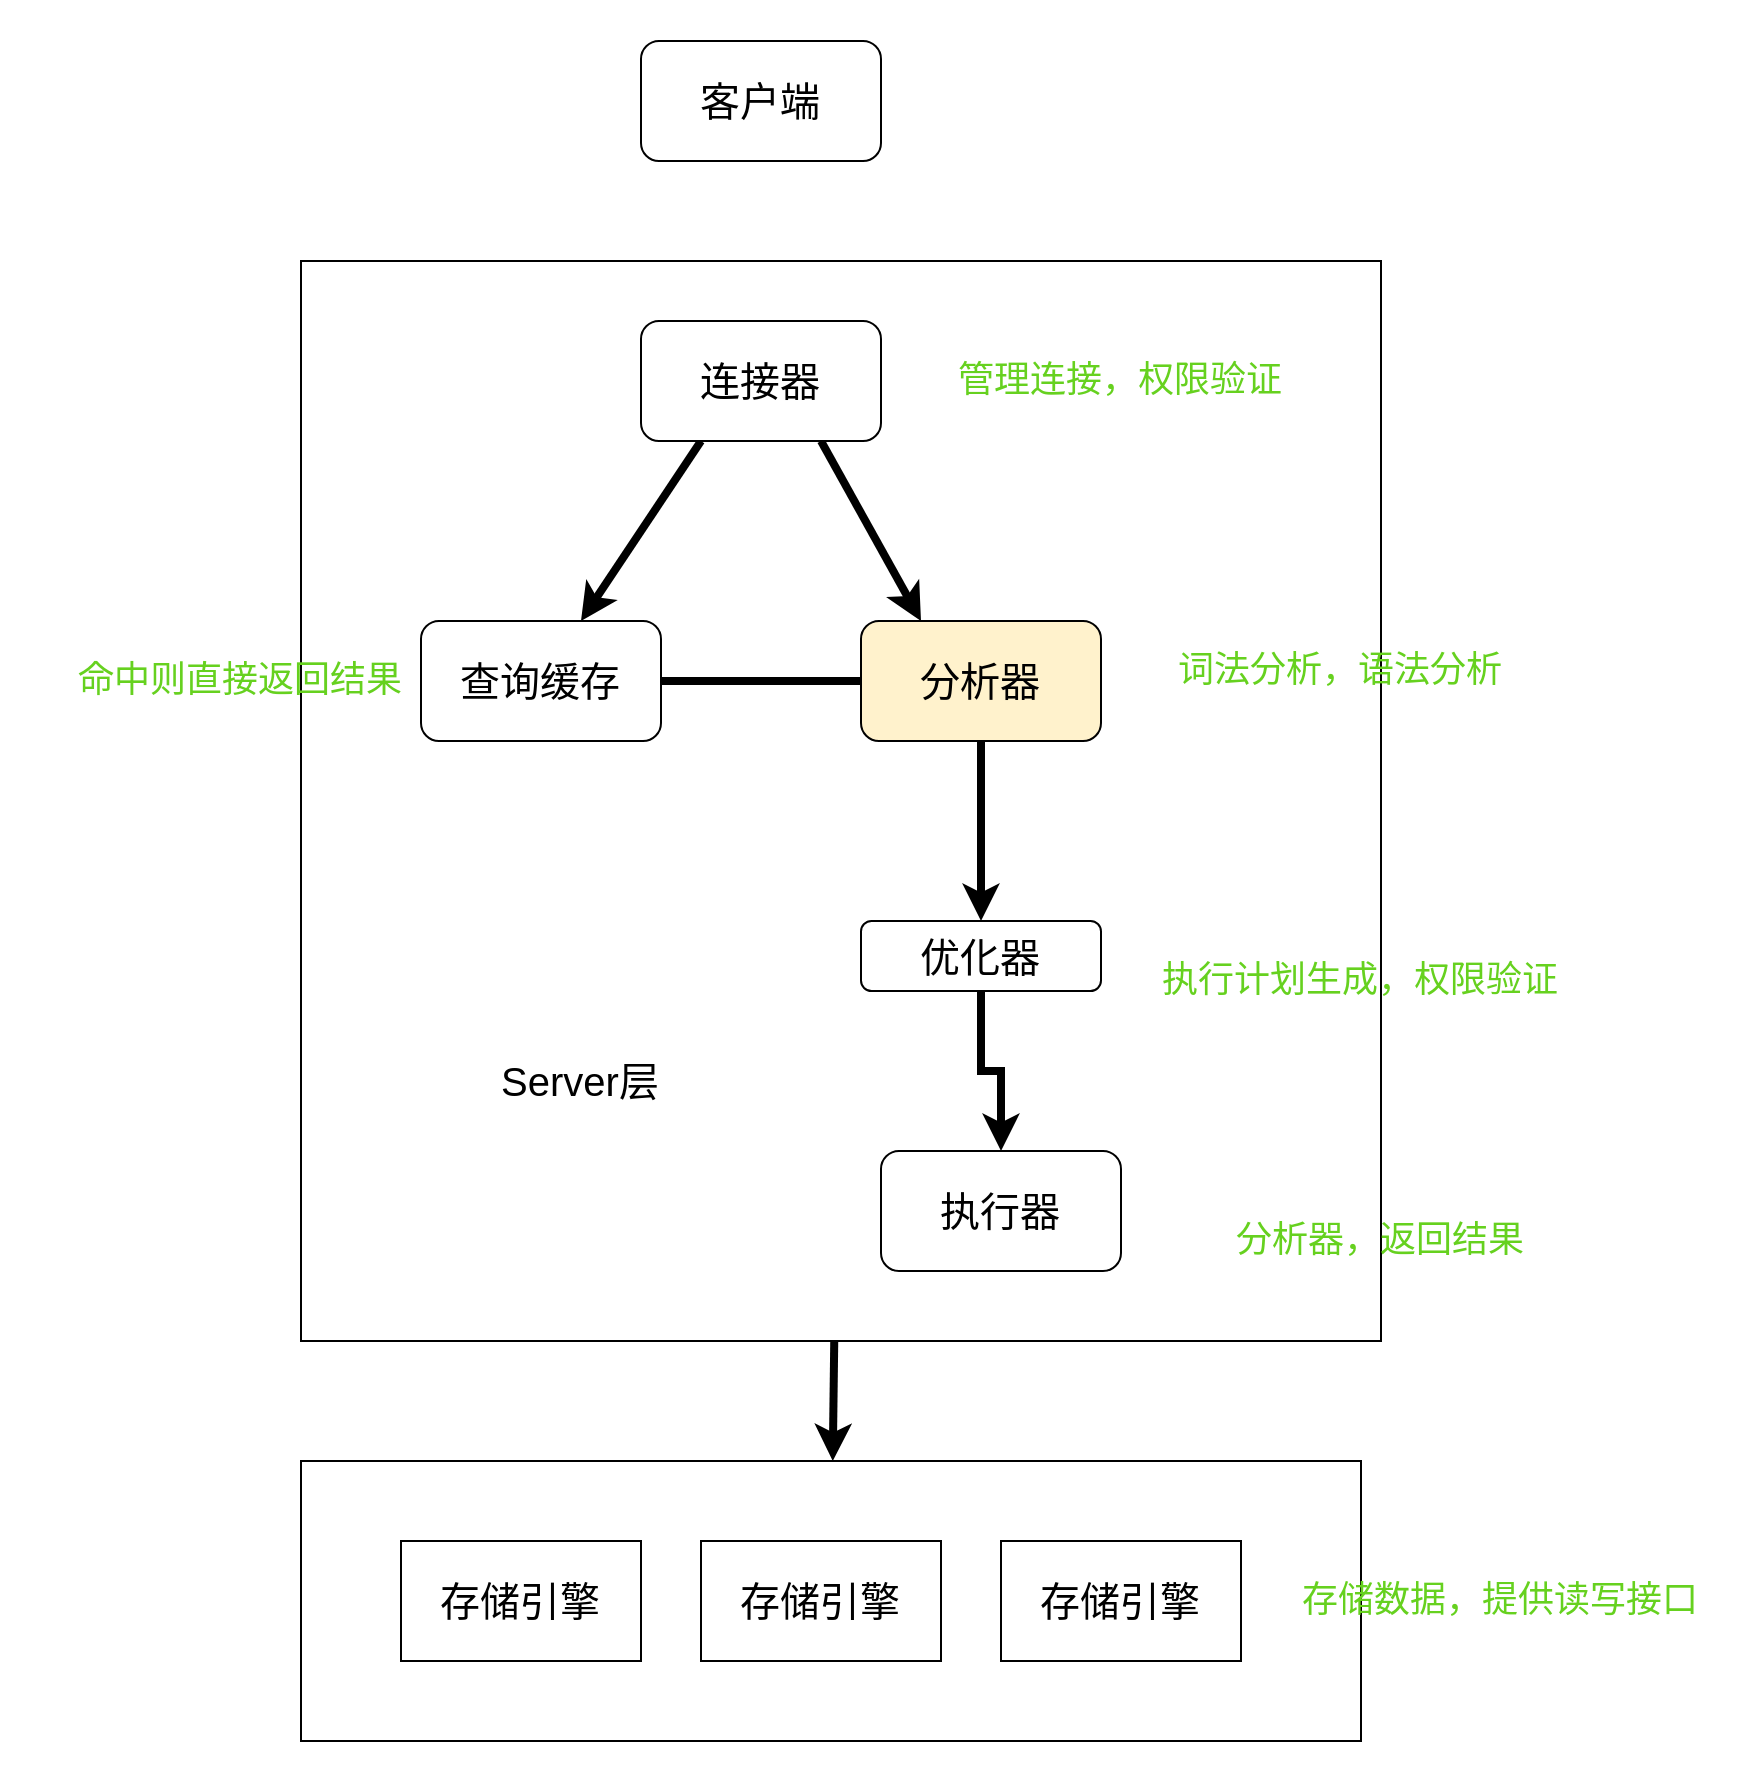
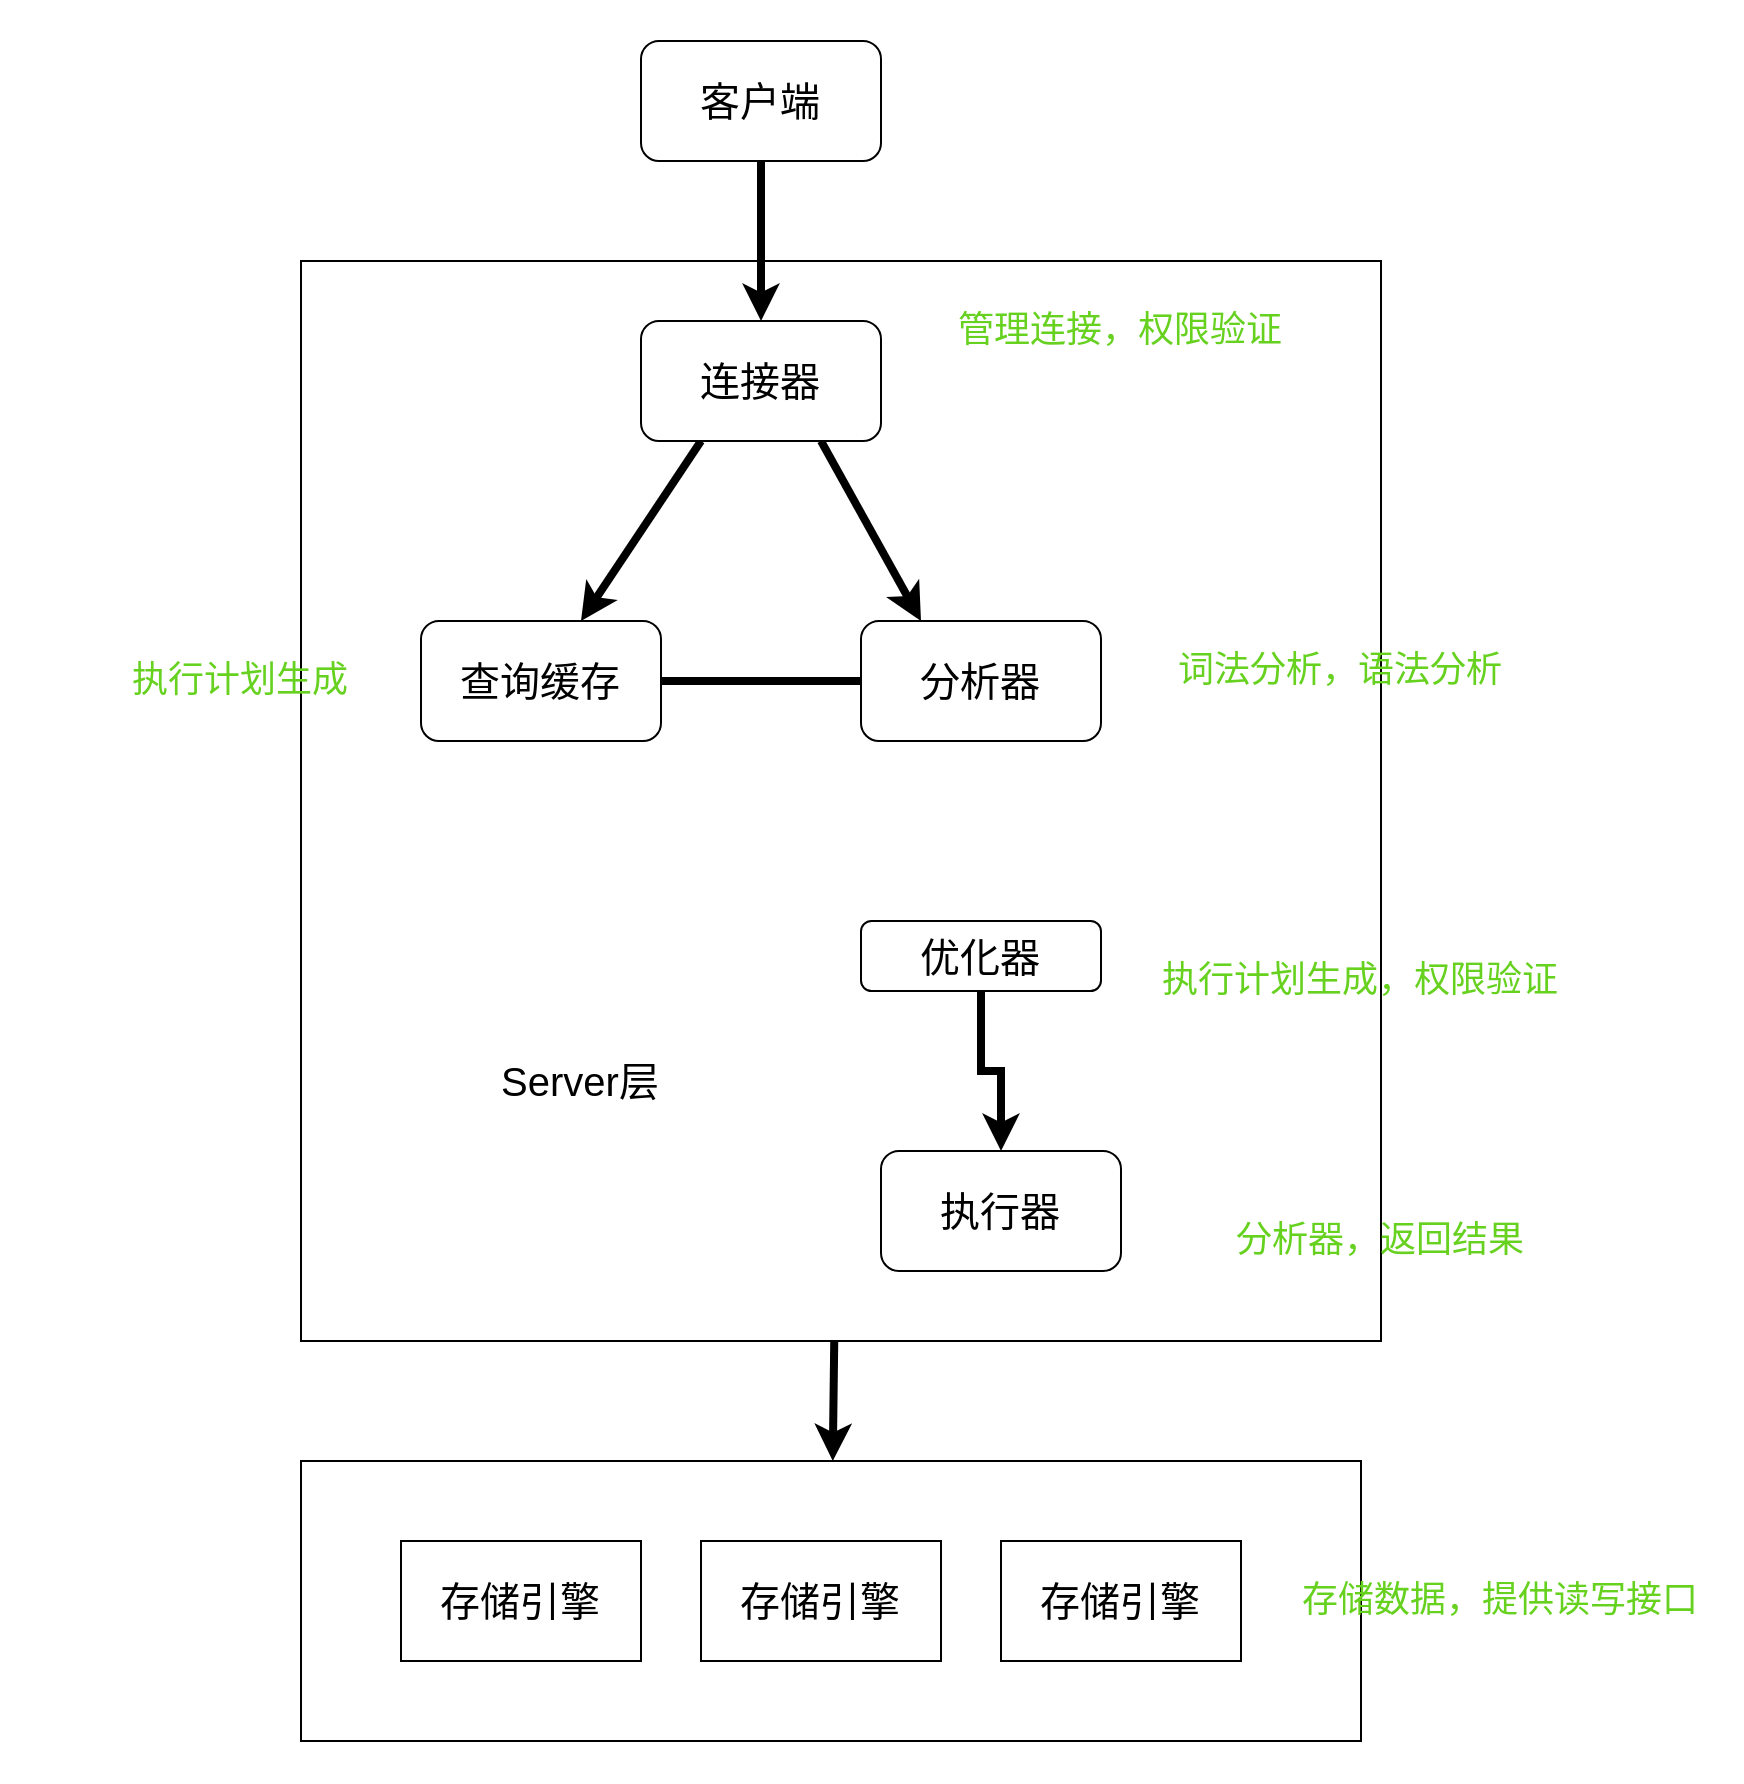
  <mxCell id="0" />
  <mxCell id="1" parent="0" />
  <mxCell id="2" value="" style="group" vertex="1" connectable="0" parent="1"><mxGeometry x="20" y="20" width="830" height="850" as="geometry" /></mxCell>
  <mxCell id="3" value="" style="group" parent="2" vertex="1" connectable="0"><mxGeometry y="110" width="770" height="540" as="geometry" /></mxCell>
  <mxCell id="4" value="" style="whiteSpace=wrap;html=1;aspect=fixed;" parent="3" vertex="1"><mxGeometry x="130" width="540" height="540" as="geometry" /></mxCell>
  <mxCell id="5" style="rounded=0;orthogonalLoop=1;jettySize=auto;html=1;exitX=0.25;exitY=1;exitDx=0;exitDy=0;strokeWidth=4;" parent="3" source="7" target="8" edge="1"><mxGeometry relative="1" as="geometry" /></mxCell>
  <mxCell id="6" style="rounded=0;orthogonalLoop=1;jettySize=auto;html=1;exitX=0.75;exitY=1;exitDx=0;exitDy=0;entryX=0.25;entryY=0;entryDx=0;entryDy=0;strokeWidth=4;" parent="3" source="7" target="11" edge="1"><mxGeometry relative="1" as="geometry" /></mxCell>
  <mxCell id="7" value="&lt;font style=&quot;font-size: 20px;&quot;&gt;连接器&lt;/font&gt;" style="rounded=1;whiteSpace=wrap;html=1;" parent="3" vertex="1"><mxGeometry x="300" y="30" width="120" height="60" as="geometry" /></mxCell>
  <mxCell id="8" value="&lt;font style=&quot;font-size: 20px;&quot;&gt;查询缓存&lt;/font&gt;" style="rounded=1;whiteSpace=wrap;html=1;" parent="3" vertex="1"><mxGeometry x="190" y="180" width="120" height="60" as="geometry" /></mxCell>
  <mxCell id="9" style="edgeStyle=orthogonalEdgeStyle;rounded=0;orthogonalLoop=1;jettySize=auto;html=1;exitX=0;exitY=0.5;exitDx=0;exitDy=0;entryX=1;entryY=0.5;entryDx=0;entryDy=0;strokeWidth=4;endArrow=none;" parent="3" source="11" target="8" edge="1"><mxGeometry relative="1" as="geometry" /></mxCell>
- <mxCell id="10" style="edgeStyle=orthogonalEdgeStyle;rounded=0;orthogonalLoop=1;jettySize=auto;html=1;exitX=0.5;exitY=1;exitDx=0;exitDy=0;entryX=0.5;entryY=0;entryDx=0;entryDy=0;strokeWidth=4;" parent="3" source="11" target="13" edge="1"><mxGeometry relative="1" as="geometry" /></mxCell>
- <mxCell id="11" value="&lt;font style=&quot;font-size: 20px;&quot;&gt;分析器&lt;/font&gt;" style="rounded=1;whiteSpace=wrap;html=1;fillColor=#fff2cc;" parent="3" vertex="1"><mxGeometry x="410" y="180" width="120" height="60" as="geometry" /></mxCell>
+ <mxCell id="11" value="&lt;font style=&quot;font-size: 20px;&quot;&gt;分析器&lt;/font&gt;" style="rounded=1;whiteSpace=wrap;html=1;" parent="3" vertex="1"><mxGeometry x="410" y="180" width="120" height="60" as="geometry" /></mxCell>
  <mxCell id="12" style="edgeStyle=orthogonalEdgeStyle;rounded=0;orthogonalLoop=1;jettySize=auto;html=1;exitX=0.5;exitY=1;exitDx=0;exitDy=0;strokeWidth=4;" parent="3" source="13" target="14" edge="1"><mxGeometry relative="1" as="geometry" /></mxCell>
  <mxCell id="13" value="&lt;font style=&quot;font-size: 20px;&quot;&gt;优化器&lt;/font&gt;" style="rounded=1;whiteSpace=wrap;html=1;" parent="3" vertex="1"><mxGeometry x="410" y="330" width="120" height="35" as="geometry" /></mxCell>
  <mxCell id="14" value="&lt;font style=&quot;font-size: 20px;&quot;&gt;执行器&lt;/font&gt;" style="rounded=1;whiteSpace=wrap;html=1;" parent="3" vertex="1"><mxGeometry x="420" y="445" width="120" height="60" as="geometry" /></mxCell>
  <mxCell id="15" value="&lt;font style=&quot;font-size: 20px;&quot;&gt;Server层&lt;/font&gt;" style="text;html=1;align=center;verticalAlign=middle;whiteSpace=wrap;rounded=0;" parent="3" vertex="1"><mxGeometry x="225" y="395" width="90" height="30" as="geometry" /></mxCell>
- <mxCell id="16" value="&lt;font style=&quot;font-size: 18px;&quot;&gt;管理连接，权限验证&lt;/font&gt;" style="text;html=1;align=center;verticalAlign=middle;whiteSpace=wrap;rounded=0;fontColor=#66d11f;" parent="3" vertex="1"><mxGeometry x="440" y="45" width="200" height="30" as="geometry" /></mxCell>
+ <mxCell id="16" value="&lt;font style=&quot;font-size: 18px;&quot;&gt;管理连接，权限验证&lt;/font&gt;" style="text;html=1;align=center;verticalAlign=middle;whiteSpace=wrap;rounded=0;fontColor=#66d11f;" parent="3" vertex="1"><mxGeometry x="440" y="20" width="200" height="30" as="geometry" /></mxCell>
  <mxCell id="17" value="&lt;font style=&quot;font-size: 18px;&quot;&gt;词法分析，语法分析&lt;/font&gt;" style="text;html=1;align=center;verticalAlign=middle;whiteSpace=wrap;rounded=0;fontColor=#66d11f;" parent="3" vertex="1"><mxGeometry x="550" y="190" width="200" height="30" as="geometry" /></mxCell>
  <mxCell id="18" value="&lt;font style=&quot;font-size: 18px;&quot;&gt;执行计划生成，权限验证&lt;/font&gt;" style="text;html=1;align=center;verticalAlign=middle;whiteSpace=wrap;rounded=0;fontColor=#66d11f;" parent="3" vertex="1"><mxGeometry x="560" y="345" width="200" height="30" as="geometry" /></mxCell>
  <mxCell id="19" value="&lt;font style=&quot;font-size: 18px;&quot;&gt;分析器，返回结果&lt;/font&gt;" style="text;html=1;align=center;verticalAlign=middle;whiteSpace=wrap;rounded=0;fontColor=#66d11f;" parent="3" vertex="1"><mxGeometry x="570" y="475" width="200" height="30" as="geometry" /></mxCell>
- <mxCell id="20" value="&lt;font style=&quot;font-size: 18px;&quot;&gt;命中则直接返回结果&lt;/font&gt;" style="text;html=1;align=center;verticalAlign=middle;whiteSpace=wrap;rounded=0;fontColor=#66d11f;" parent="3" vertex="1"><mxGeometry y="195" width="200" height="30" as="geometry" /></mxCell>
+ <mxCell id="20" value="&lt;font style=&quot;font-size: 18px;&quot;&gt;执行计划生成&lt;/font&gt;" style="text;html=1;align=center;verticalAlign=middle;whiteSpace=wrap;rounded=0;fontColor=#66d11f;" parent="3" vertex="1"><mxGeometry y="195" width="200" height="30" as="geometry" /></mxCell>
+ <mxCell id="21" style="edgeStyle=orthogonalEdgeStyle;rounded=0;orthogonalLoop=1;jettySize=auto;html=1;exitX=0.5;exitY=1;exitDx=0;exitDy=0;strokeWidth=4;" parent="2" source="22" target="7" edge="1"><mxGeometry relative="1" as="geometry" /></mxCell>
  <mxCell id="22" value="&lt;font style=&quot;font-size: 20px;&quot;&gt;客户端&lt;/font&gt;" style="rounded=1;whiteSpace=wrap;html=1;" parent="2" vertex="1"><mxGeometry x="300" width="120" height="60" as="geometry" /></mxCell>
  <mxCell id="23" value="" style="rounded=0;whiteSpace=wrap;html=1;" parent="2" vertex="1"><mxGeometry x="130" y="710" width="530" height="140" as="geometry" /></mxCell>
  <mxCell id="24" value="&lt;font style=&quot;font-size: 20px;&quot;&gt;存储引擎&lt;/font&gt;" style="rounded=0;whiteSpace=wrap;html=1;" parent="2" vertex="1"><mxGeometry x="330" y="750" width="120" height="60" as="geometry" /></mxCell>
  <mxCell id="25" value="&lt;font style=&quot;font-size: 20px;&quot;&gt;存储引擎&lt;/font&gt;" style="rounded=0;whiteSpace=wrap;html=1;" parent="2" vertex="1"><mxGeometry x="180" y="750" width="120" height="60" as="geometry" /></mxCell>
  <mxCell id="26" value="&lt;font style=&quot;font-size: 20px;&quot;&gt;存储引擎&lt;/font&gt;" style="rounded=0;whiteSpace=wrap;html=1;" parent="2" vertex="1"><mxGeometry x="480" y="750" width="120" height="60" as="geometry" /></mxCell>
  <mxCell id="27" value="&lt;font style=&quot;font-size: 18px;&quot;&gt;存储数据，提供读写接口&lt;/font&gt;" style="text;html=1;align=center;verticalAlign=middle;whiteSpace=wrap;rounded=0;fontColor=#66d11f;" parent="2" vertex="1"><mxGeometry x="630" y="765" width="200" height="30" as="geometry" /></mxCell>
  <mxCell id="28" style="rounded=0;orthogonalLoop=1;jettySize=auto;html=1;strokeWidth=4;" parent="2" source="4" target="23" edge="1"><mxGeometry relative="1" as="geometry" /></mxCell>
